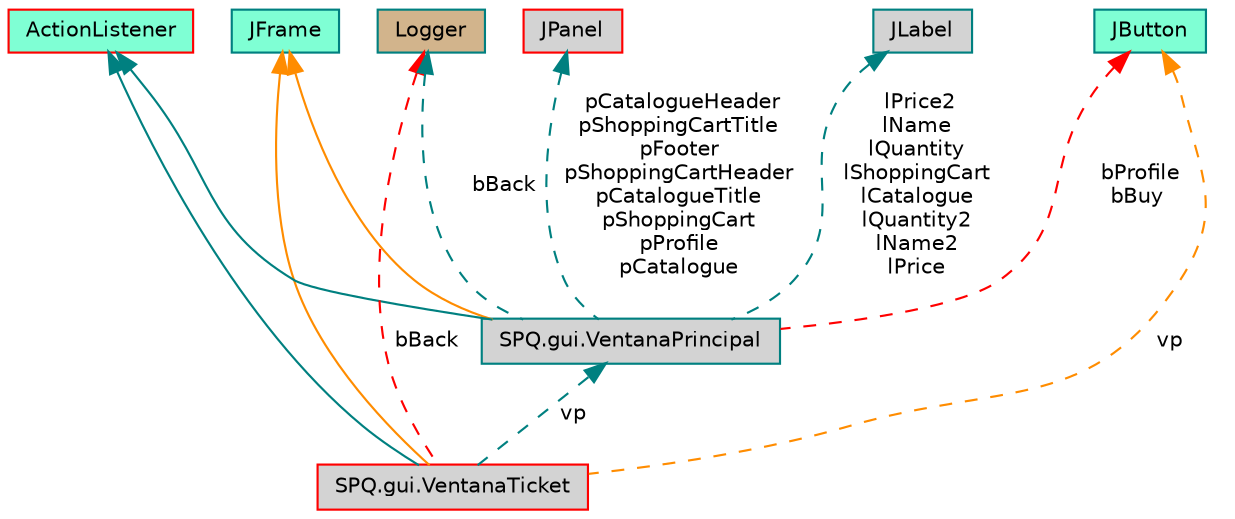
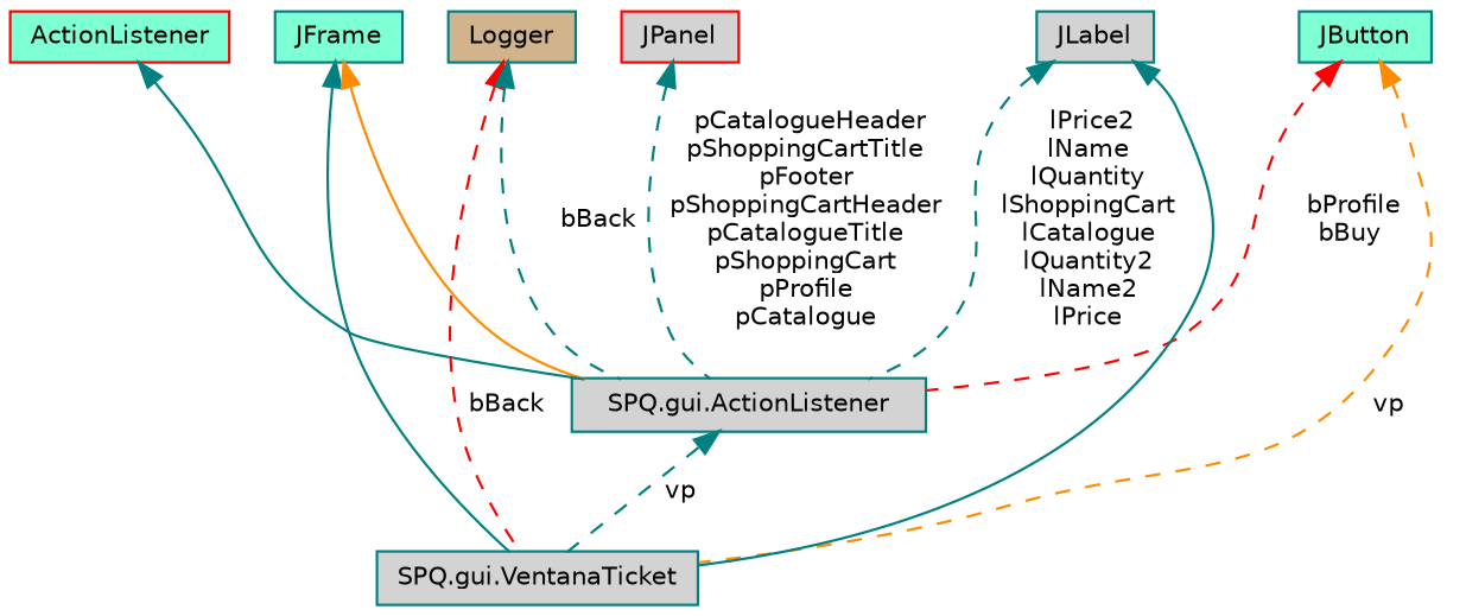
  digraph {
    node [color=teal fillcolor=lightgrey fontname=Helvetica fontsize=10 shape=record style=filled]
    edge [color=teal dir=back fontname=Helvetica fontsize=10 labelfontname=Helvetica labelfontsize=10 style=dashed]
-   n1 [color=red fontcolor=black height=0.2 label="SPQ.gui.VentanaTicket" width=0.4]
+   n1 [fontcolor=black height=0.2 label="SPQ.gui.VentanaTicket" width=0.4]
    n2 [fillcolor=aquamarine height=0.2 label=JFrame width=0.4]
-   n3 [height=0.2 label="SPQ.gui.VentanaPrincipal" width=0.4]
+   n3 [height=0.2 label="SPQ.gui.ActionListener" width=0.4]
    n4 [color=red fillcolor=aquamarine height=0.2 label=ActionListener width=0.4]
    n5 [fillcolor=tan height=0.2 label=Logger width=0.4]
    n6 [fillcolor=aquamarine height=0.2 label=JButton width=0.4]
    n7 [height=0.2 label=JLabel width=0.4]
    n8 [color=red height=0.2 label=JPanel width=0.4]
-   n2 -> n1 [color=darkorange style=solid]
+   n2 -> n1 [style=solid]
    n2 -> n3 [color=darkorange style=solid]
    n3 -> n1 [label=" vp"]
-   n4 -> n1 [style=solid]
+   n7 -> n1 [style=solid]
    n4 -> n3 [style=solid]
    n5 -> n1 [color=red label=" bBack"]
    n5 -> n3 [label=" bBack"]
    n6 -> n1 [color=darkorange label=" vp"]
    n6 -> n3 [color=red label=" bProfile\nbBuy"]
    n7 -> n3 [label=" lPrice2\nlName\nlQuantity\nlShoppingCart\nlCatalogue\nlQuantity2\nlName2\nlPrice"]
    n8 -> n3 [label=" pCatalogueHeader\npShoppingCartTitle\npFooter\npShoppingCartHeader\npCatalogueTitle\npShoppingCart\npProfile\npCatalogue"]
  }
